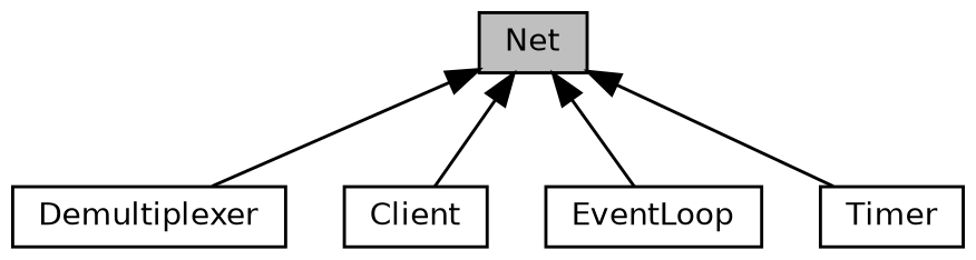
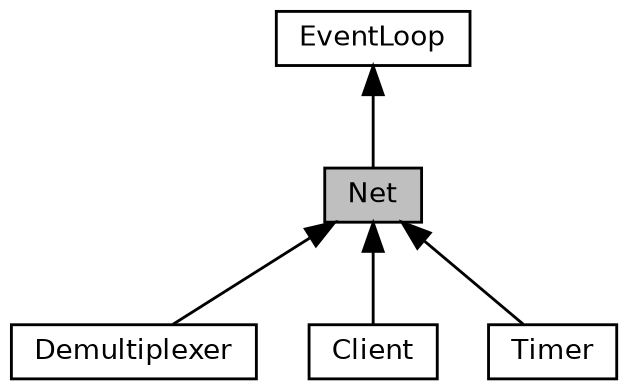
  digraph {
    rankdir=TB
    node [color=black fontname=Helvetica fontsize=10 shape=box]
    edge [dir=back fontname=Helvetica fontsize=10 labelfontname=Helvetica labelfontsize=10 shape=plaintext style=solid]
    n1 [height=0.2 label=Demultiplexer width=0.4]
    n2 [height=0.2 label=Client width=0.4]
    n3 [height=0.2 label=EventLoop width=0.4]
    n4 [fillcolor=grey75 fontcolor=black height=0.2 label=Net style=filled width=0.4]
    n5 [height=0.2 label=Timer width=0.4]
    n4 -> n1
    n4 -> n2
-   n4 -> n3
+   n3 -> n4
    n4 -> n5
  }
